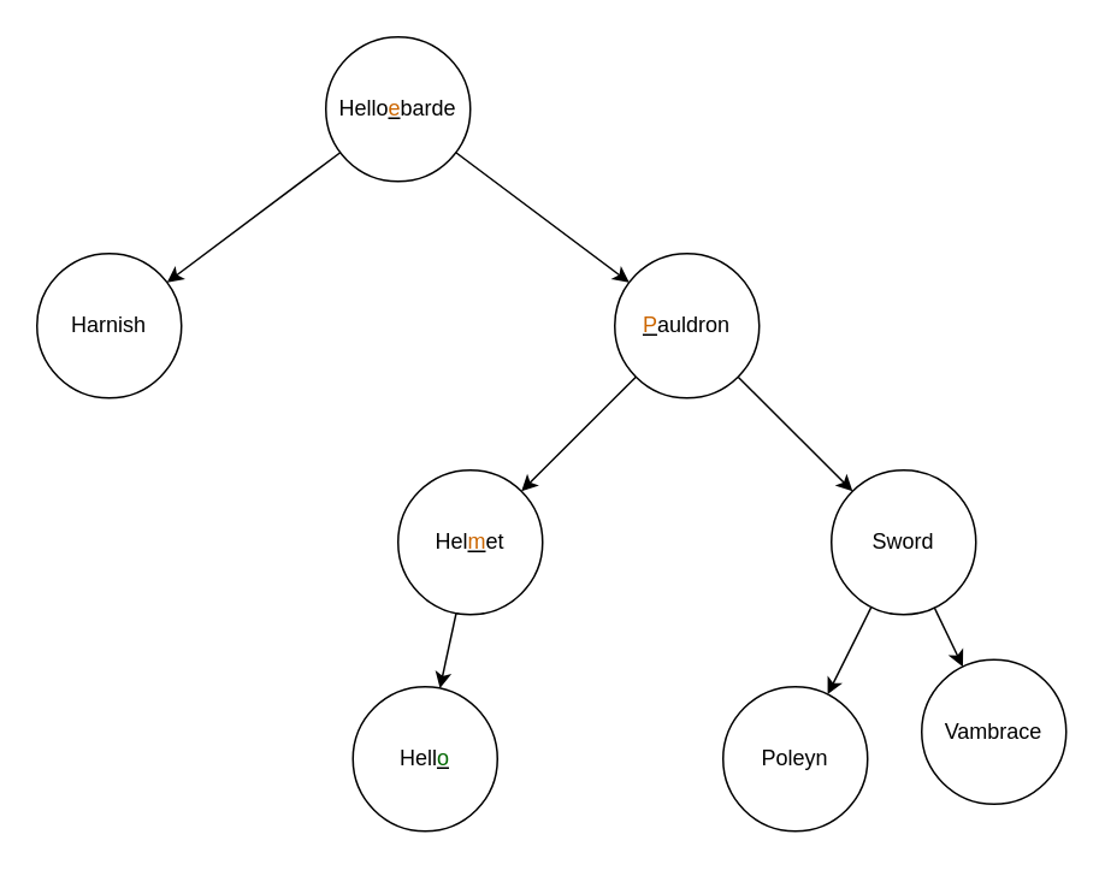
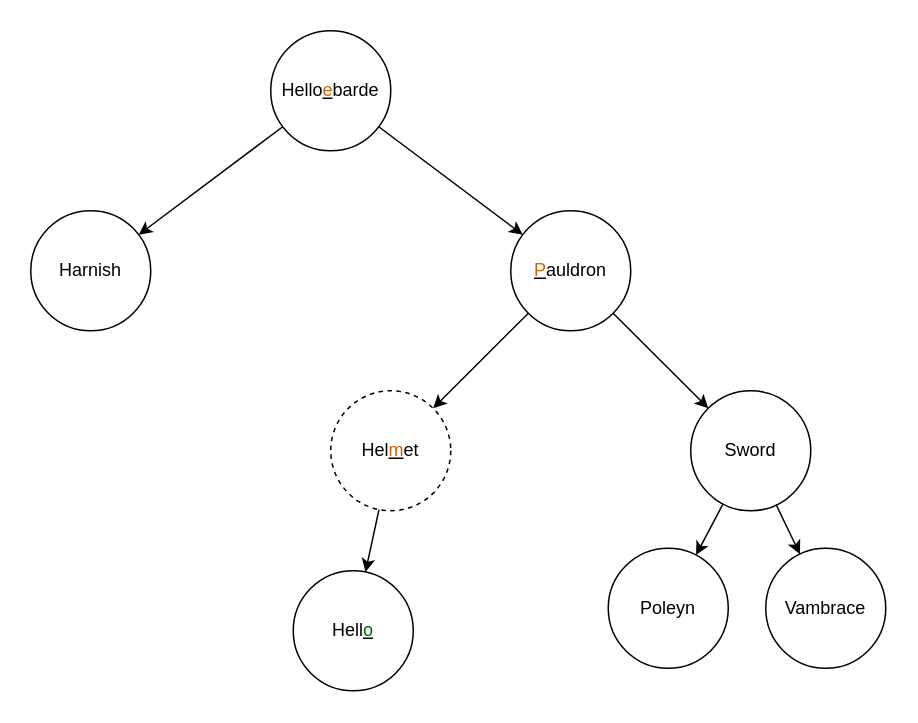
  <mxCell id="0" />
  <mxCell id="1" parent="0" />
  <mxCell id="2" value="Hello&lt;u&gt;&lt;font color=&quot;#cc6600&quot;&gt;e&lt;/font&gt;&lt;/u&gt;barde" style="ellipse;whiteSpace=wrap;html=1;aspect=fixed;" vertex="1" parent="1"><mxGeometry x="180" y="20" width="80" height="80" as="geometry" /></mxCell>
  <mxCell id="3" value="Harnish" style="ellipse;whiteSpace=wrap;html=1;aspect=fixed;" vertex="1" parent="1"><mxGeometry x="20" y="140" width="80" height="80" as="geometry" /></mxCell>
  <mxCell id="4" value="&lt;u&gt;&lt;font color=&quot;#cc6600&quot;&gt;P&lt;/font&gt;&lt;/u&gt;auldron" style="ellipse;whiteSpace=wrap;html=1;aspect=fixed;" vertex="1" parent="1"><mxGeometry x="340" y="140" width="80" height="80" as="geometry" /></mxCell>
- <mxCell id="5" value="Hel&lt;u&gt;&lt;font color=&quot;#cc6600&quot;&gt;m&lt;/font&gt;&lt;/u&gt;et" style="ellipse;whiteSpace=wrap;html=1;aspect=fixed;" vertex="1" parent="1"><mxGeometry x="220" y="260" width="80" height="80" as="geometry" /></mxCell>
+ <mxCell id="5" value="Hel&lt;u&gt;&lt;font color=&quot;#cc6600&quot;&gt;m&lt;/font&gt;&lt;/u&gt;et" style="ellipse;whiteSpace=wrap;html=1;aspect=fixed;dashed=1;" vertex="1" parent="1"><mxGeometry x="220" y="260" width="80" height="80" as="geometry" /></mxCell>
  <mxCell id="6" value="Hell&lt;u&gt;&lt;font color=&quot;#006600&quot;&gt;o&lt;/font&gt;&lt;/u&gt;" style="ellipse;whiteSpace=wrap;html=1;aspect=fixed;" vertex="1" parent="1"><mxGeometry x="195" y="380" width="80" height="80" as="geometry" /></mxCell>
  <mxCell id="7" value="Sword" style="ellipse;whiteSpace=wrap;html=1;aspect=fixed;" vertex="1" parent="1"><mxGeometry x="460" y="260" width="80" height="80" as="geometry" /></mxCell>
- <mxCell id="8" value="Poleyn" style="ellipse;whiteSpace=wrap;html=1;aspect=fixed;" vertex="1" parent="1"><mxGeometry x="400" y="380" width="80" height="80" as="geometry" /></mxCell>
+ <mxCell id="8" value="Poleyn" style="ellipse;whiteSpace=wrap;html=1;aspect=fixed;" vertex="1" parent="1"><mxGeometry x="405" y="365" width="80" height="80" as="geometry" /></mxCell>
  <mxCell id="9" value="Vambrace" style="ellipse;whiteSpace=wrap;html=1;aspect=fixed;" vertex="1" parent="1"><mxGeometry x="510" y="365" width="80" height="80" as="geometry" /></mxCell>
  <mxCell id="10" value="" style="endArrow=classic;html=1;rounded=0;fontColor=#CC6600;" edge="1" parent="1" source="2" target="3"><mxGeometry width="50" height="50" relative="1" as="geometry"><mxPoint x="210" y="280" as="sourcePoint" /><mxPoint x="260" y="230" as="targetPoint" /></mxGeometry></mxCell>
  <mxCell id="11" value="" style="endArrow=classic;html=1;rounded=0;fontColor=#CC6600;" edge="1" parent="1" source="2" target="4"><mxGeometry width="50" height="50" relative="1" as="geometry"><mxPoint x="198.021" y="94.028" as="sourcePoint" /><mxPoint x="102" y="166" as="targetPoint" /></mxGeometry></mxCell>
  <mxCell id="12" value="" style="endArrow=classic;html=1;rounded=0;fontColor=#CC6600;" edge="1" parent="1" source="4" target="7"><mxGeometry width="50" height="50" relative="1" as="geometry"><mxPoint x="261.979" y="94.028" as="sourcePoint" /><mxPoint x="358" y="166" as="targetPoint" /></mxGeometry></mxCell>
  <mxCell id="13" value="" style="endArrow=classic;html=1;rounded=0;fontColor=#CC6600;" edge="1" parent="1" source="7" target="9"><mxGeometry width="50" height="50" relative="1" as="geometry"><mxPoint x="271.979" y="104.028" as="sourcePoint" /><mxPoint x="368" y="176" as="targetPoint" /></mxGeometry></mxCell>
  <mxCell id="14" value="" style="endArrow=classic;html=1;rounded=0;fontColor=#CC6600;" edge="1" parent="1" source="7" target="8"><mxGeometry width="50" height="50" relative="1" as="geometry"><mxPoint x="418.284" y="218.284" as="sourcePoint" /><mxPoint x="481.716" y="281.716" as="targetPoint" /></mxGeometry></mxCell>
  <mxCell id="15" value="" style="endArrow=classic;html=1;rounded=0;fontColor=#CC6600;" edge="1" parent="1" source="4" target="5"><mxGeometry width="50" height="50" relative="1" as="geometry"><mxPoint x="492.111" y="345.777" as="sourcePoint" /><mxPoint x="467.889" y="394.223" as="targetPoint" /></mxGeometry></mxCell>
  <mxCell id="16" value="" style="endArrow=classic;html=1;rounded=0;fontColor=#CC6600;" edge="1" parent="1" source="5" target="6"><mxGeometry width="50" height="50" relative="1" as="geometry"><mxPoint x="361.716" y="218.284" as="sourcePoint" /><mxPoint x="298.284" y="281.716" as="targetPoint" /></mxGeometry></mxCell>
